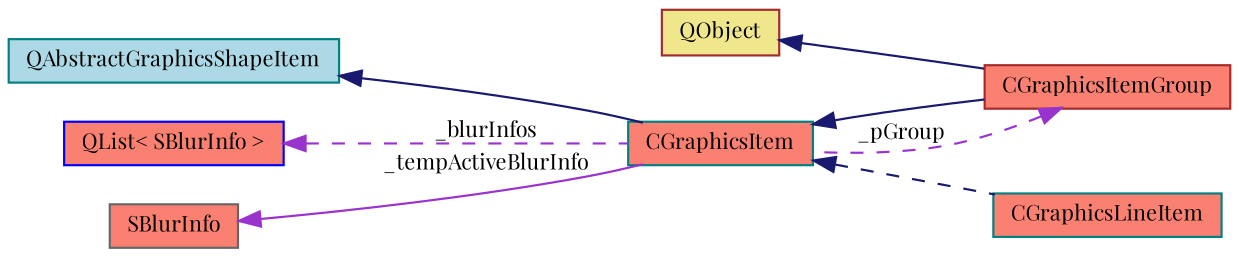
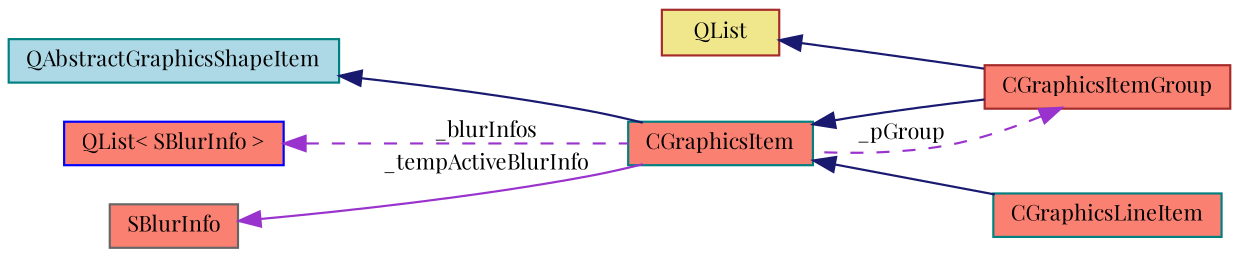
  digraph {
    fontname="Playfair Display"
    rankdir=LR
    node [color=teal fillcolor=salmon fontname="Playfair Display" fontsize=10 shape=record style=filled]
    edge [color=midnightblue dir=back fontname="Playfair Display" fontsize=10 labelfontname=Helvetica labelfontsize=10 style=solid]
    n1 [fontcolor=black height=0.2 label=CGraphicsLineItem width=0.4]
    n2 [height=0.2 label=CGraphicsItem width=0.4]
    n3 [color=brown height=0.2 label=CGraphicsItemGroup width=0.4]
    n4 [fillcolor=lightblue height=0.2 label=QAbstractGraphicsShapeItem width=0.4]
    n5 [color=blue height=0.2 label="QList\< SBlurInfo \>" width=0.4]
-   n6 [color=brown fillcolor=khaki height=0.2 label=QObject width=0.4]
+   n6 [color=brown fillcolor=khaki height=0.2 label=QList width=0.4]
    n7 [color=gray40 height=0.2 label=SBlurInfo width=0.4]
-   n2 -> n1 [style=dashed]
+   n2 -> n1
    n2 -> n3
    n3 -> n2 [color=darkorchid3 label=" _pGroup" style=dashed]
    n4 -> n2
    n5 -> n2 [color=darkorchid3 label=" _blurInfos" style=dashed]
    n6 -> n3
    n7 -> n2 [color=darkorchid3 label=" _tempActiveBlurInfo"]
  }
